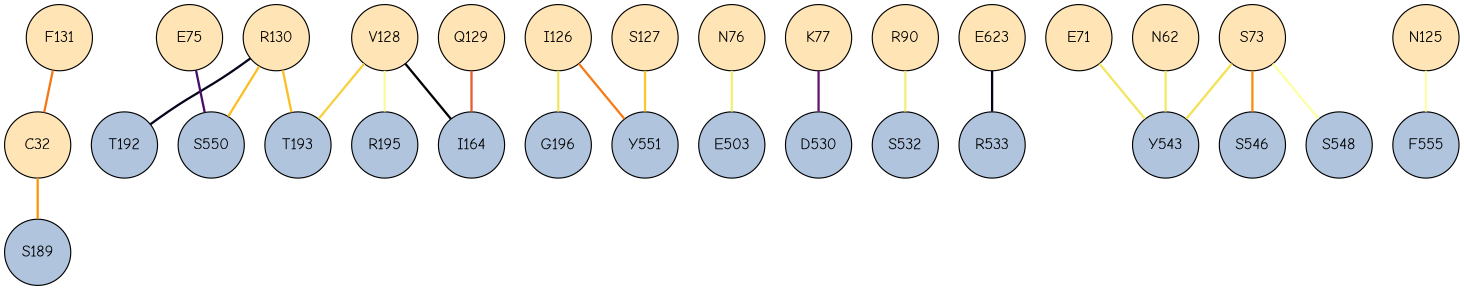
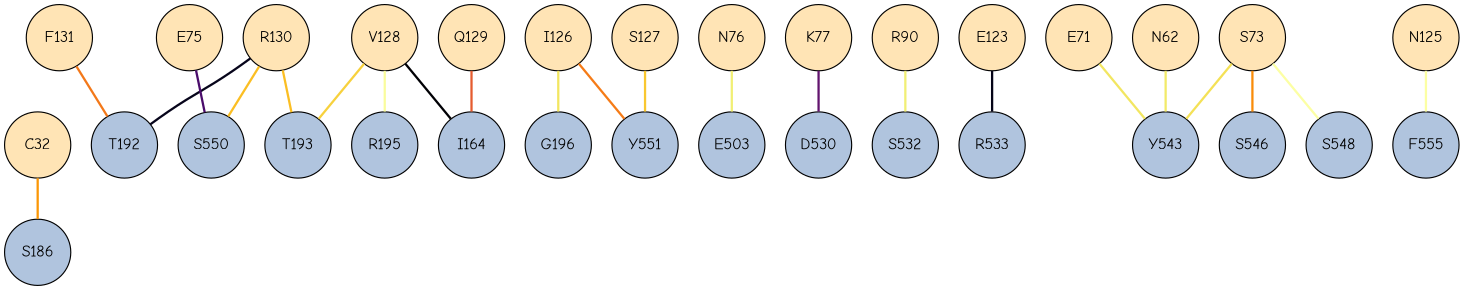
  strict graph {
    fontname="Comic Neue"
    node [fillcolor="#B0C4DE" fixedsize=true fontcolor="#000000" fontname="Comic Neue" shape=circle style=filled]
    edge [color="#fbbe23" fontname="Comic Neue" penwidth=2.0]
-   " S189 " [height=0.8]
+   " S189 " [height=0.8 label=S186]
    C32 [fillcolor="#FFE4B5" height=0.8]
    " T192 " [height=0.8]
    R130 [fillcolor="#FFE4B5" height=0.8]
    " T193 " [height=0.8]
    " S550 " [height=0.8]
    F131 [fillcolor="#FFE4B5" height=0.8]
    Q129 [fillcolor="#FFE4B5" height=0.8]
    n9 [height=0.8 label=I164]
    V128 [fillcolor="#FFE4B5" height=0.8]
    " R195 " [height=0.8]
    " G196 " [height=0.8]
    I126 [fillcolor="#FFE4B5" height=0.8]
    " Y551 " [height=0.8]
    " E503 " [height=0.8]
    N76 [fillcolor="#FFE4B5" height=0.8]
    " D530 " [height=0.8]
    K77 [fillcolor="#FFE4B5" height=0.8]
    " S532 " [height=0.8]
    R90 [fillcolor="#FFE4B5" height=0.8]
    " R533 " [height=0.8]
-   E123 [fillcolor="#FFE4B5" height=0.8 label=E623]
+   E123 [fillcolor="#FFE4B5" height=0.8]
    " Y543 " [height=0.8]
    S73 [fillcolor="#FFE4B5" height=0.8]
    " S546 " [height=0.8]
    " S548 " [height=0.8]
    E71 [fillcolor="#FFE4B5" height=0.8]
    n28 [fillcolor="#FFE4B5" height=0.8 label=N62]
    E75 [fillcolor="#FFE4B5" height=0.8]
    S127 [fillcolor="#FFE4B5" height=0.8]
    " F555 " [height=0.8]
    N125 [fillcolor="#FFE4B5" height=0.8]
    C32 -- " S189 " [color="#fb9706"]
    R130 -- " T192 " [color="#07051b"]
    R130 -- " T193 "
    R130 -- " S550 "
-   F131 -- C32 [color="#f37819"]
+   F131 -- " T192 " [color="#f37819"]
    Q129 -- n9 [color="#e55c30"]
    V128 -- " T193 " [color="#f7d13d"]
    V128 -- n9 [color="#000004"]
    V128 -- " R195 " [color="#f9fc9d"]
    I126 -- " G196 " [color="#f2e661"]
    I126 -- " Y551 " [color="#f57b17"]
    N76 -- " E503 " [color="#f1ef75"]
    K77 -- " D530 " [color="#62146e"]
    R90 -- " S532 " [color="#f1ef75"]
    E123 -- " R533 " [color="#050417"]
    S73 -- " Y543 " [color="#f4e156"]
    S73 -- " S546 " [color="#f98c0a"]
    S73 -- " S548 " [color="#fcffa4"]
    E71 -- " Y543 " [color="#f2e661"]
    n28 -- " Y543 " [color="#f2ea69"]
    E75 -- " S550 " [color="#4a0c6b"]
    S127 -- " Y551 " [color="#f9c72f"]
    N125 -- " F555 " [color="#fcffa4"]
  }
